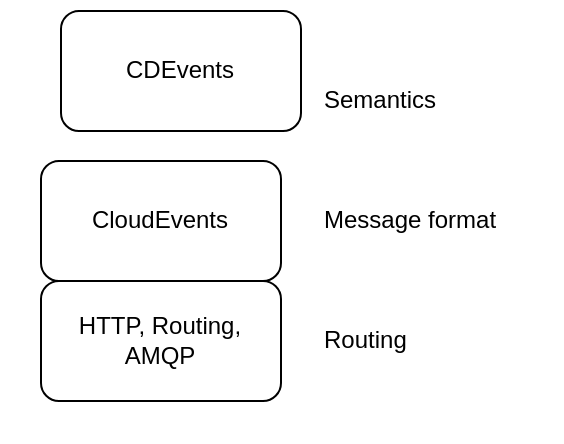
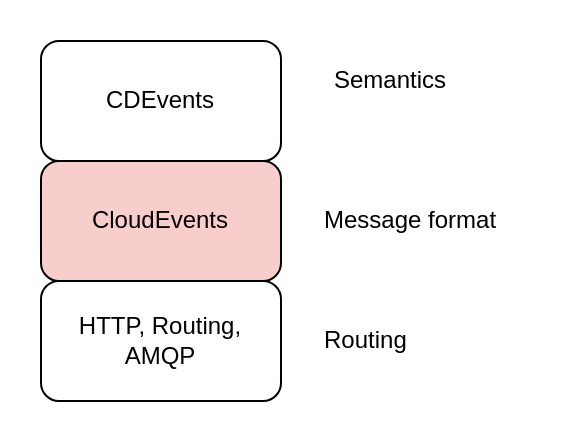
  <mxCell id="0" />
  <mxCell id="1" parent="0" />
  <mxCell id="2" value="HTTP, Routing, AMQP" style="rounded=1;whiteSpace=wrap;html=1;" vertex="1" parent="1"><mxGeometry x="20" y="140" width="120" height="60" as="geometry" /></mxCell>
- <mxCell id="3" value="CloudEvents" style="rounded=1;whiteSpace=wrap;html=1;" vertex="1" parent="1"><mxGeometry x="20" y="80" width="120" height="60" as="geometry" /></mxCell>
- <mxCell id="4" value="CDEvents" style="rounded=1;whiteSpace=wrap;html=1;" vertex="1" parent="1"><mxGeometry x="30" y="5" width="120" height="60" as="geometry" /></mxCell>
+ <mxCell id="3" value="CloudEvents" style="rounded=1;whiteSpace=wrap;html=1;fillColor=#f8cecc;" vertex="1" parent="1"><mxGeometry x="20" y="80" width="120" height="60" as="geometry" /></mxCell>
+ <mxCell id="4" value="CDEvents" style="rounded=1;whiteSpace=wrap;html=1;" vertex="1" parent="1"><mxGeometry x="20" y="20" width="120" height="60" as="geometry" /></mxCell>
  <mxCell id="5" value="Routing" style="text;html=1;strokeColor=none;fillColor=none;align=left;verticalAlign=middle;whiteSpace=wrap;rounded=0;" vertex="1" parent="1"><mxGeometry x="160" y="155" width="60" height="30" as="geometry" /></mxCell>
  <mxCell id="6" value="Message format" style="text;html=1;strokeColor=none;fillColor=none;align=left;verticalAlign=middle;whiteSpace=wrap;rounded=0;" vertex="1" parent="1"><mxGeometry x="160" y="95" width="100" height="30" as="geometry" /></mxCell>
- <mxCell id="7" value="Semantics" style="text;html=1;strokeColor=none;fillColor=none;align=left;verticalAlign=middle;whiteSpace=wrap;rounded=0;" vertex="1" parent="1"><mxGeometry x="160" y="35" width="100" height="30" as="geometry" /></mxCell>
+ <mxCell id="7" value="Semantics" style="text;html=1;strokeColor=none;fillColor=none;align=left;verticalAlign=middle;whiteSpace=wrap;rounded=0;" vertex="1" parent="1"><mxGeometry x="165" y="25" width="100" height="30" as="geometry" /></mxCell>
